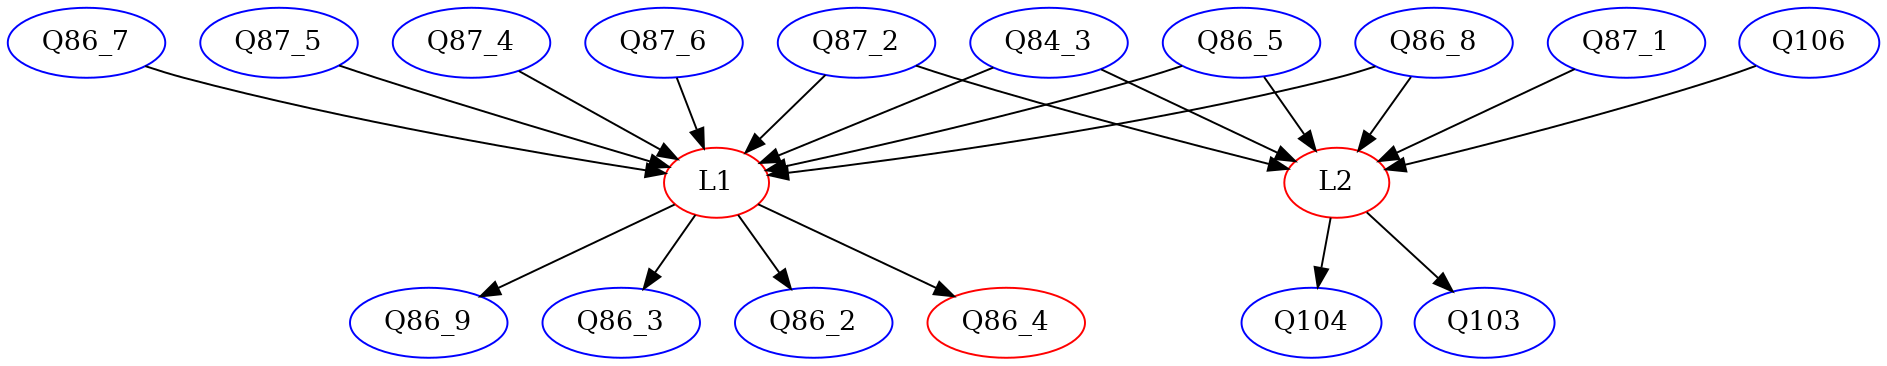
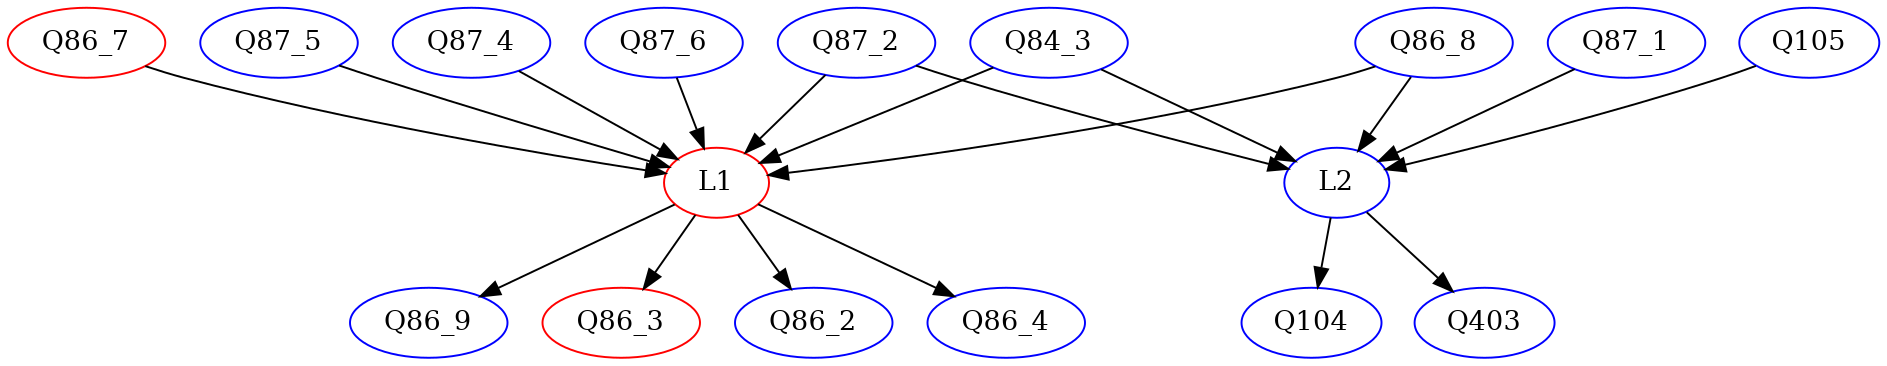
  digraph {
    node [color=blue]
    edge [color=black]
    L1 [color=red]
    Q86_2
    Q87_4
-   L2 [color=red]
+   L2
    Q87_2
    Q104
-   Q103
+   Q103 [label=Q403]
    Q87_1
    n9 [label=Q84_3]
-   Q86_4 [color=red]
+   Q86_4
    n11 [label=Q86_9]
    Q87_6
-   Q86_7
+   Q86_7 [color=red]
    Q87_5
-   Q86_5
-   Q86_3
+   Q86_3 [color=red]
    Q86_8
-   Q105 [label=Q106]
+   Q105
    subgraph sub_1 {
    }
    subgraph sub_2 {
      L1
      Q86_2
      Q87_4
      L2
      Q87_2
      Q104
      Q103
      Q87_1
      n9
      Q86_4
      n11
      Q87_6
      Q86_7
      Q87_5
-     Q86_5
      Q86_3
      Q86_8
      Q105
    }
    L1 -> Q86_2
    L1 -> Q86_4
    L1 -> n11
    L1 -> Q86_3
    Q87_4 -> L1
    L2 -> Q104
    L2 -> Q103
    Q87_2 -> L1
    Q87_2 -> L2
    Q87_1 -> L2
    n9 -> L1
    n9 -> L2
    Q87_6 -> L1
    Q86_7 -> L1
    Q87_5 -> L1
-   Q86_5 -> L1
-   Q86_5 -> L2
    Q86_8 -> L1
    Q86_8 -> L2
    Q105 -> L2
  }
